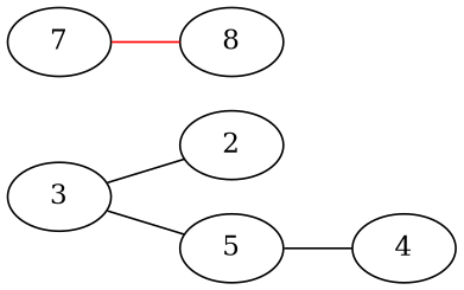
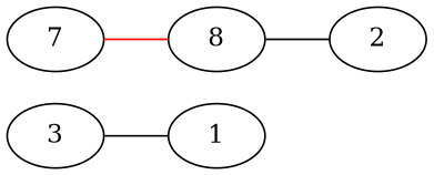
  graph {
    rankdir=LR
    edge [color=black]
    3
    2
-   5
-   4
+   5 [label=1]
    7
    8
-   3 -- 2
+   8 -- 2
    3 -- 5
-   5 -- 4
    7 -- 8 [color=red]
  }
